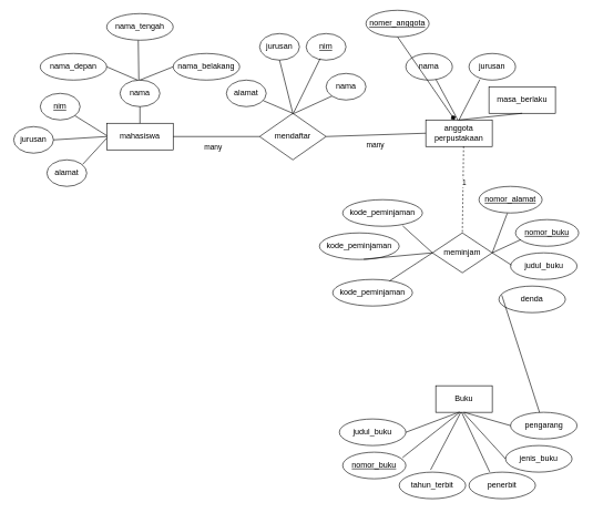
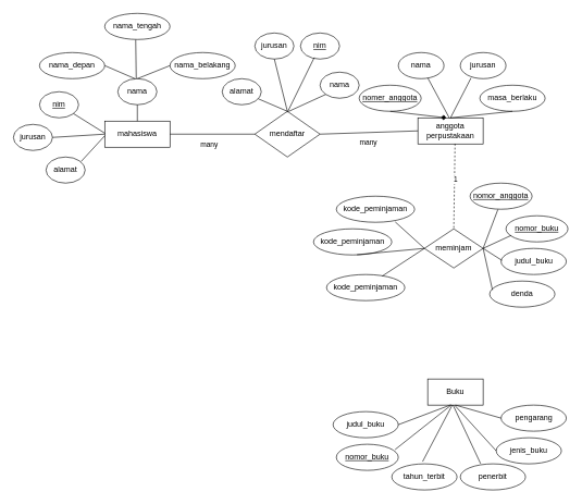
  <mxCell id="0" />
  <mxCell id="1" parent="0" />
  <mxCell id="2" value="mahasiswa" style="whiteSpace=wrap;html=1;align=center;" parent="1" vertex="1"><mxGeometry x="160" y="185" width="100" height="40" as="geometry" /></mxCell>
  <mxCell id="3" value="nama" style="ellipse;whiteSpace=wrap;html=1;align=center;" parent="1" vertex="1"><mxGeometry x="180" y="120" width="60" height="40" as="geometry" /></mxCell>
  <mxCell id="4" value="nim" style="ellipse;whiteSpace=wrap;html=1;align=center;fontStyle=4;" parent="1" vertex="1"><mxGeometry x="60" y="140" width="60" height="40" as="geometry" /></mxCell>
  <mxCell id="5" value="mendaftar" style="shape=rhombus;perimeter=rhombusPerimeter;whiteSpace=wrap;html=1;align=center;" parent="1" vertex="1"><mxGeometry x="390" y="170" width="100" height="70" as="geometry" /></mxCell>
  <mxCell id="6" value="anggota perpustakaan" style="whiteSpace=wrap;html=1;align=center;" parent="1" vertex="1"><mxGeometry x="640" y="180" width="100" height="40" as="geometry" /></mxCell>
  <mxCell id="7" value="" style="endArrow=none;html=1;rounded=0;exitX=1;exitY=0.5;exitDx=0;exitDy=0;" parent="1" source="2" target="5" edge="1"><mxGeometry relative="1" as="geometry"><mxPoint x="360" y="330" as="sourcePoint" /><mxPoint x="520" y="330" as="targetPoint" /></mxGeometry></mxCell>
  <mxCell id="8" value="many" style="edgeLabel;html=1;align=center;verticalAlign=middle;resizable=0;points=[];" parent="7" vertex="1" connectable="0"><mxGeometry x="-0.1" y="-1" relative="1" as="geometry"><mxPoint y="14" as="offset" /></mxGeometry></mxCell>
  <mxCell id="9" value="" style="endArrow=none;html=1;rounded=0;exitX=1;exitY=0.5;exitDx=0;exitDy=0;entryX=0;entryY=0.5;entryDx=0;entryDy=0;entryPerimeter=0;" parent="1" source="5" target="6" edge="1"><mxGeometry relative="1" as="geometry"><mxPoint x="490" y="240" as="sourcePoint" /><mxPoint x="650" y="240" as="targetPoint" /></mxGeometry></mxCell>
  <mxCell id="10" value="many" style="edgeLabel;html=1;align=center;verticalAlign=middle;resizable=0;points=[];" parent="9" vertex="1" connectable="0"><mxGeometry x="-0.083" y="-1" relative="1" as="geometry"><mxPoint x="5" y="14" as="offset" /></mxGeometry></mxCell>
  <mxCell id="11" value="meminjam" style="shape=rhombus;perimeter=rhombusPerimeter;whiteSpace=wrap;html=1;align=center;" parent="1" vertex="1"><mxGeometry x="650" y="350" width="90" height="60" as="geometry" /></mxCell>
  <mxCell id="12" value="" style="endArrow=none;html=1;rounded=0;exitX=0.569;exitY=0.99;exitDx=0;exitDy=0;exitPerimeter=0;entryX=0.5;entryY=0;entryDx=0;entryDy=0;dashed=1;" parent="1" source="6" edge="1" target="11"><mxGeometry relative="1" as="geometry"><mxPoint x="510" y="340" as="sourcePoint" /><mxPoint x="640" y="370" as="targetPoint" /></mxGeometry></mxCell>
  <mxCell id="13" value="1" style="edgeLabel;html=1;align=center;verticalAlign=middle;resizable=0;points=[];" vertex="1" connectable="0" parent="12"><mxGeometry x="-0.15" y="1" relative="1" as="geometry"><mxPoint as="offset" /></mxGeometry></mxCell>
  <mxCell id="14" value="Buku" style="whiteSpace=wrap;html=1;align=center;" parent="1" vertex="1"><mxGeometry x="655" y="580" width="85" height="40" as="geometry" /></mxCell>
  <mxCell id="15" value="nama_depan" style="ellipse;whiteSpace=wrap;html=1;align=center;" parent="1" vertex="1"><mxGeometry x="60" y="80" width="100" height="40" as="geometry" /></mxCell>
  <mxCell id="16" value="nama_tengah" style="ellipse;whiteSpace=wrap;html=1;align=center;" parent="1" vertex="1"><mxGeometry x="160" y="20" width="100" height="40" as="geometry" /></mxCell>
  <mxCell id="17" value="nama_belakang" style="ellipse;whiteSpace=wrap;html=1;align=center;" parent="1" vertex="1"><mxGeometry x="260" y="80" width="100" height="40" as="geometry" /></mxCell>
  <mxCell id="18" value="" style="endArrow=none;html=1;rounded=0;exitX=0.5;exitY=0;exitDx=0;exitDy=0;entryX=0.5;entryY=1;entryDx=0;entryDy=0;" parent="1" source="2" target="3" edge="1"><mxGeometry relative="1" as="geometry"><mxPoint x="240" y="130" as="sourcePoint" /><mxPoint x="400" y="130" as="targetPoint" /></mxGeometry></mxCell>
  <mxCell id="19" value="" style="endArrow=none;html=1;rounded=0;exitX=0.472;exitY=-0.003;exitDx=0;exitDy=0;exitPerimeter=0;entryX=0.475;entryY=1.011;entryDx=0;entryDy=0;entryPerimeter=0;" parent="1" source="3" target="16" edge="1"><mxGeometry relative="1" as="geometry"><mxPoint x="120" y="180" as="sourcePoint" /><mxPoint x="220" y="100" as="targetPoint" /></mxGeometry></mxCell>
  <mxCell id="20" value="" style="endArrow=none;html=1;rounded=0;exitX=0.5;exitY=0;exitDx=0;exitDy=0;exitPerimeter=0;entryX=0;entryY=0.5;entryDx=0;entryDy=0;" parent="1" source="3" target="17" edge="1"><mxGeometry relative="1" as="geometry"><mxPoint x="120" y="90" as="sourcePoint" /><mxPoint x="280" y="90" as="targetPoint" /></mxGeometry></mxCell>
  <mxCell id="21" value="" style="endArrow=none;html=1;rounded=0;exitX=0.439;exitY=0;exitDx=0;exitDy=0;exitPerimeter=0;entryX=1;entryY=0.5;entryDx=0;entryDy=0;entryPerimeter=0;" parent="1" source="3" target="15" edge="1"><mxGeometry relative="1" as="geometry"><mxPoint x="100" y="110" as="sourcePoint" /><mxPoint x="260" y="110" as="targetPoint" /></mxGeometry></mxCell>
  <mxCell id="22" value="jurusan" style="ellipse;whiteSpace=wrap;html=1;align=center;" parent="1" vertex="1"><mxGeometry y="190" width="60" height="40" as="geometry" x="20" /></mxCell>
  <mxCell id="23" value="alamat" style="ellipse;whiteSpace=wrap;html=1;align=center;" parent="1" vertex="1"><mxGeometry x="70" y="240" width="60" height="40" as="geometry" /></mxCell>
  <mxCell id="24" value="" style="endArrow=none;html=1;rounded=0;exitX=0;exitY=0.5;exitDx=0;exitDy=0;" parent="1" source="2" edge="1"><mxGeometry relative="1" as="geometry"><mxPoint x="150" y="170" as="sourcePoint" /><mxPoint x="80" y="210" as="targetPoint" /></mxGeometry></mxCell>
  <mxCell id="25" value="" style="endArrow=none;html=1;rounded=0;exitX=0.003;exitY=0.467;exitDx=0;exitDy=0;exitPerimeter=0;" parent="1" source="2" target="4" edge="1"><mxGeometry relative="1" as="geometry"><mxPoint x="160" y="200" as="sourcePoint" /><mxPoint x="240" y="200" as="targetPoint" /></mxGeometry></mxCell>
  <mxCell id="26" value="" style="endArrow=none;html=1;rounded=0;entryX=0.001;entryY=0.561;entryDx=0;entryDy=0;entryPerimeter=0;exitX=0.897;exitY=0.172;exitDx=0;exitDy=0;exitPerimeter=0;" parent="1" source="23" target="2" edge="1"><mxGeometry relative="1" as="geometry"><mxPoint x="80" y="260" as="sourcePoint" /><mxPoint x="240" y="260" as="targetPoint" /></mxGeometry></mxCell>
  <mxCell id="27" value="nim" style="ellipse;whiteSpace=wrap;html=1;align=center;fontStyle=4;" parent="1" vertex="1"><mxGeometry x="460" y="50" width="60" height="40" as="geometry" /></mxCell>
  <mxCell id="28" value="jurusan" style="ellipse;whiteSpace=wrap;html=1;align=center;" parent="1" vertex="1"><mxGeometry x="390" y="50" width="60" height="40" as="geometry" /></mxCell>
  <mxCell id="29" value="nama" style="ellipse;whiteSpace=wrap;html=1;align=center;" parent="1" vertex="1"><mxGeometry x="490" y="110" width="60" height="40" as="geometry" /></mxCell>
  <mxCell id="30" value="alamat" style="ellipse;whiteSpace=wrap;html=1;align=center;" parent="1" vertex="1"><mxGeometry x="340" y="120" width="60" height="40" as="geometry" /></mxCell>
  <mxCell id="31" value="" style="endArrow=none;html=1;rounded=0;entryX=0.5;entryY=0;entryDx=0;entryDy=0;" parent="1" source="30" target="5" edge="1"><mxGeometry relative="1" as="geometry"><mxPoint x="400" y="60" as="sourcePoint" /><mxPoint x="500" y="170" as="targetPoint" /></mxGeometry></mxCell>
  <mxCell id="32" value="" style="endArrow=none;html=1;rounded=0;exitX=0.5;exitY=1;exitDx=0;exitDy=0;entryX=0.5;entryY=0;entryDx=0;entryDy=0;" parent="1" source="28" target="5" edge="1"><mxGeometry relative="1" as="geometry"><mxPoint x="440" y="140" as="sourcePoint" /><mxPoint x="600" y="140" as="targetPoint" /></mxGeometry></mxCell>
  <mxCell id="33" value="" style="endArrow=none;html=1;rounded=0;exitX=0.499;exitY=0.025;exitDx=0;exitDy=0;exitPerimeter=0;entryX=0.354;entryY=0.938;entryDx=0;entryDy=0;entryPerimeter=0;" parent="1" source="5" target="27" edge="1"><mxGeometry relative="1" as="geometry"><mxPoint x="440" y="130" as="sourcePoint" /><mxPoint x="540" y="90" as="targetPoint" /></mxGeometry></mxCell>
  <mxCell id="34" value="" style="endArrow=none;html=1;rounded=0;exitX=0.518;exitY=0.003;exitDx=0;exitDy=0;exitPerimeter=0;entryX=0;entryY=1;entryDx=0;entryDy=0;" parent="1" source="5" target="29" edge="1"><mxGeometry relative="1" as="geometry"><mxPoint x="440" y="130" as="sourcePoint" /><mxPoint x="600" y="130" as="targetPoint" /></mxGeometry></mxCell>
  <mxCell id="35" value="nama" style="ellipse;whiteSpace=wrap;html=1;align=center;" parent="1" vertex="1"><mxGeometry x="610" y="80" width="70" height="40" as="geometry" /></mxCell>
  <mxCell id="36" value="jurusan" style="ellipse;whiteSpace=wrap;html=1;align=center;" parent="1" vertex="1"><mxGeometry x="705" y="80" width="70" height="40" as="geometry" /></mxCell>
- <mxCell id="37" value="nomer_anggota" style="ellipse;whiteSpace=wrap;html=1;align=center;fontStyle=4;" parent="1" vertex="1"><mxGeometry x="550" y="15" width="95" height="40" as="geometry" /></mxCell>
- <mxCell id="38" value="masa_berlaku" style="whiteSpace=wrap;html=1;align=center;rounded=0;" parent="1" vertex="1"><mxGeometry x="735" y="130" width="100" height="40" as="geometry" /></mxCell>
+ <mxCell id="37" value="nomer_anggota" style="ellipse;whiteSpace=wrap;html=1;align=center;fontStyle=4;" parent="1" vertex="1"><mxGeometry x="550" y="130" width="95" height="40" as="geometry" /></mxCell>
+ <mxCell id="38" value="masa_berlaku" style="ellipse;whiteSpace=wrap;html=1;align=center;" parent="1" vertex="1"><mxGeometry x="735" y="130" width="100" height="40" as="geometry" /></mxCell>
  <mxCell id="39" value="" style="endArrow=none;html=1;rounded=0;entryX=0.235;entryY=0.974;entryDx=0;entryDy=0;entryPerimeter=0;exitX=0.5;exitY=0;exitDx=0;exitDy=0;" parent="1" source="6" target="36" edge="1"><mxGeometry relative="1" as="geometry"><mxPoint x="740" y="180" as="sourcePoint" /><mxPoint x="850" y="150" as="targetPoint" /></mxGeometry></mxCell>
  <mxCell id="40" value="" style="endArrow=none;html=1;rounded=0;entryX=0.485;entryY=0.02;entryDx=0;entryDy=0;entryPerimeter=0;" parent="1" source="35" target="6" edge="1"><mxGeometry relative="1" as="geometry"><mxPoint x="670" y="170" as="sourcePoint" /><mxPoint x="830" y="170" as="targetPoint" /></mxGeometry></mxCell>
  <mxCell id="41" value="" style="endArrow=none;html=1;rounded=0;entryX=0.5;entryY=1;entryDx=0;entryDy=0;exitX=0.5;exitY=0;exitDx=0;exitDy=0;" parent="1" source="6" target="38" edge="1"><mxGeometry relative="1" as="geometry"><mxPoint x="730" y="190" as="sourcePoint" /><mxPoint x="880" y="170" as="targetPoint" /></mxGeometry></mxCell>
  <mxCell id="42" value="" style="endArrow=diamond;html=1;rounded=0;entryX=0.436;entryY=0;entryDx=0;entryDy=0;entryPerimeter=0;exitX=0.5;exitY=1;exitDx=0;exitDy=0;" parent="1" source="37" target="6" edge="1"><mxGeometry relative="1" as="geometry"><mxPoint x="570" y="140" as="sourcePoint" /><mxPoint x="730" y="140" as="targetPoint" /></mxGeometry></mxCell>
- <mxCell id="43" value="nomor_alamat" style="ellipse;whiteSpace=wrap;html=1;align=center;fontStyle=4;" vertex="1" parent="1"><mxGeometry x="720" y="280" width="95" height="40" as="geometry" /></mxCell>
+ <mxCell id="43" value="nomor_anggota" style="ellipse;whiteSpace=wrap;html=1;align=center;fontStyle=4;" vertex="1" parent="1"><mxGeometry x="720" y="280" width="95" height="40" as="geometry" /></mxCell>
  <mxCell id="44" value="nomor_buku" style="ellipse;whiteSpace=wrap;html=1;align=center;fontStyle=4;" vertex="1" parent="1"><mxGeometry x="775" y="330" width="95" height="40" as="geometry" /></mxCell>
  <mxCell id="45" value="judul_buku" style="ellipse;whiteSpace=wrap;html=1;align=center;" vertex="1" parent="1"><mxGeometry x="767.5" y="380" width="100" height="40" as="geometry" /></mxCell>
  <mxCell id="46" value="denda" style="ellipse;whiteSpace=wrap;html=1;align=center;" vertex="1" parent="1"><mxGeometry x="750" y="430" width="100" height="40" as="geometry" /></mxCell>
  <mxCell id="47" value="" style="endArrow=none;html=1;rounded=0;exitX=1;exitY=0.5;exitDx=0;exitDy=0;entryX=0.449;entryY=1.009;entryDx=0;entryDy=0;entryPerimeter=0;" edge="1" parent="1" source="11" target="43"><mxGeometry relative="1" as="geometry"><mxPoint x="670" y="410" as="sourcePoint" /><mxPoint x="770" y="340" as="targetPoint" /></mxGeometry></mxCell>
  <mxCell id="48" value="" style="endArrow=none;html=1;rounded=0;entryX=0.087;entryY=0.749;entryDx=0;entryDy=0;exitX=1;exitY=0.5;exitDx=0;exitDy=0;entryPerimeter=0;" edge="1" parent="1" source="11" target="44"><mxGeometry relative="1" as="geometry"><mxPoint x="710" y="360" as="sourcePoint" /><mxPoint x="870" y="360" as="targetPoint" /></mxGeometry></mxCell>
  <mxCell id="49" value="" style="endArrow=none;html=1;rounded=0;entryX=0.012;entryY=0.457;entryDx=0;entryDy=0;entryPerimeter=0;exitX=1;exitY=0.5;exitDx=0;exitDy=0;" edge="1" parent="1" source="11" target="45"><mxGeometry relative="1" as="geometry"><mxPoint x="700" y="410" as="sourcePoint" /><mxPoint x="860" y="410" as="targetPoint" /></mxGeometry></mxCell>
- <mxCell id="50" value="" style="endArrow=none;html=1;rounded=0;exitX=0.043;exitY=0.342;exitDx=0;exitDy=0;exitPerimeter=0;" edge="1" parent="1" source="46" target="62"><mxGeometry relative="1" as="geometry"><mxPoint x="710" y="420" as="sourcePoint" /><mxPoint x="740" y="400" as="targetPoint" /></mxGeometry></mxCell>
+ <mxCell id="50" value="" style="endArrow=none;html=1;rounded=0;exitX=0.043;exitY=0.342;exitDx=0;exitDy=0;exitPerimeter=0;entryX=1;entryY=0.5;entryDx=0;entryDy=0;" edge="1" parent="1" source="46" target="11"><mxGeometry relative="1" as="geometry"><mxPoint x="710" y="420" as="sourcePoint" /><mxPoint x="740" y="400" as="targetPoint" /></mxGeometry></mxCell>
  <mxCell id="51" value="kode_peminjaman" style="ellipse;whiteSpace=wrap;html=1;align=center;" vertex="1" parent="1"><mxGeometry x="515" y="300" width="120" height="40" as="geometry" /></mxCell>
  <mxCell id="52" value="kode_peminjaman" style="ellipse;whiteSpace=wrap;html=1;align=center;" vertex="1" parent="1"><mxGeometry x="500" y="420" width="120" height="40" as="geometry" /></mxCell>
  <mxCell id="53" value="kode_peminjaman" style="ellipse;whiteSpace=wrap;html=1;align=center;" vertex="1" parent="1"><mxGeometry x="480" y="350" width="120" height="40" as="geometry" /></mxCell>
  <mxCell id="54" value="" style="endArrow=none;html=1;rounded=0;entryX=0;entryY=0.5;entryDx=0;entryDy=0;exitX=0.752;exitY=0.986;exitDx=0;exitDy=0;exitPerimeter=0;" edge="1" parent="1" source="51" target="11"><mxGeometry relative="1" as="geometry"><mxPoint x="540" y="400" as="sourcePoint" /><mxPoint x="700" y="400" as="targetPoint" /></mxGeometry></mxCell>
  <mxCell id="55" value="" style="endArrow=none;html=1;rounded=0;entryX=0;entryY=0.5;entryDx=0;entryDy=0;exitX=0.556;exitY=0.99;exitDx=0;exitDy=0;exitPerimeter=0;" edge="1" parent="1" source="53" target="11"><mxGeometry relative="1" as="geometry"><mxPoint x="540" y="400" as="sourcePoint" /><mxPoint x="700" y="400" as="targetPoint" /></mxGeometry></mxCell>
  <mxCell id="56" value="" style="endArrow=none;html=1;rounded=0;entryX=0;entryY=0.5;entryDx=0;entryDy=0;exitX=0.711;exitY=0.06;exitDx=0;exitDy=0;exitPerimeter=0;" edge="1" parent="1" source="52" target="11"><mxGeometry relative="1" as="geometry"><mxPoint x="510" y="400" as="sourcePoint" /><mxPoint x="670" y="400" as="targetPoint" /></mxGeometry></mxCell>
  <mxCell id="57" value="nomor_buku" style="ellipse;whiteSpace=wrap;html=1;align=center;fontStyle=4;" vertex="1" parent="1"><mxGeometry x="515" y="680" width="95" height="40" as="geometry" /></mxCell>
  <mxCell id="58" value="judul_buku" style="ellipse;whiteSpace=wrap;html=1;align=center;" vertex="1" parent="1"><mxGeometry x="510" y="630" width="100" height="40" as="geometry" /></mxCell>
  <mxCell id="59" value="tahun_terbit" style="ellipse;whiteSpace=wrap;html=1;align=center;" vertex="1" parent="1"><mxGeometry x="600" y="710" width="100" height="40" as="geometry" /></mxCell>
  <mxCell id="60" value="penerbit" style="ellipse;whiteSpace=wrap;html=1;align=center;" vertex="1" parent="1"><mxGeometry x="705" y="710" width="100" height="40" as="geometry" /></mxCell>
  <mxCell id="61" value="jenis_buku" style="ellipse;whiteSpace=wrap;html=1;align=center;" vertex="1" parent="1"><mxGeometry x="760" y="670" width="100" height="40" as="geometry" /></mxCell>
  <mxCell id="62" value="pengarang" style="ellipse;whiteSpace=wrap;html=1;align=center;" vertex="1" parent="1"><mxGeometry x="767.5" y="620" width="100" height="40" as="geometry" /></mxCell>
  <mxCell id="63" value="" style="endArrow=none;html=1;rounded=0;exitX=1;exitY=0.5;exitDx=0;exitDy=0;entryX=0.419;entryY=0.99;entryDx=0;entryDy=0;entryPerimeter=0;" edge="1" parent="1" source="58" target="14"><mxGeometry relative="1" as="geometry"><mxPoint x="640" y="520" as="sourcePoint" /><mxPoint x="690" y="630" as="targetPoint" /></mxGeometry></mxCell>
  <mxCell id="64" value="" style="endArrow=none;html=1;rounded=0;entryX=0;entryY=0.5;entryDx=0;entryDy=0;exitX=0.5;exitY=1;exitDx=0;exitDy=0;" edge="1" parent="1" source="14" target="62"><mxGeometry relative="1" as="geometry"><mxPoint x="620" y="610" as="sourcePoint" /><mxPoint x="780" y="610" as="targetPoint" /></mxGeometry></mxCell>
  <mxCell id="65" value="" style="endArrow=none;html=1;rounded=0;entryX=0;entryY=0.5;entryDx=0;entryDy=0;exitX=0.482;exitY=0.997;exitDx=0;exitDy=0;exitPerimeter=0;" edge="1" parent="1" source="14" target="61"><mxGeometry relative="1" as="geometry"><mxPoint x="640" y="680" as="sourcePoint" /><mxPoint x="800" y="680" as="targetPoint" /></mxGeometry></mxCell>
  <mxCell id="66" value="" style="endArrow=none;html=1;rounded=0;entryX=0.311;entryY=-0.01;entryDx=0;entryDy=0;entryPerimeter=0;exitX=0.456;exitY=0.993;exitDx=0;exitDy=0;exitPerimeter=0;" edge="1" parent="1" source="14" target="60"><mxGeometry relative="1" as="geometry"><mxPoint x="690" y="630" as="sourcePoint" /><mxPoint x="820" y="690" as="targetPoint" /><Array as="points" /></mxGeometry></mxCell>
  <mxCell id="67" value="" style="endArrow=none;html=1;rounded=0;exitX=0.472;exitY=-0.085;exitDx=0;exitDy=0;exitPerimeter=0;entryX=0.444;entryY=0.996;entryDx=0;entryDy=0;entryPerimeter=0;" edge="1" parent="1" source="59" target="14"><mxGeometry relative="1" as="geometry"><mxPoint x="580" y="660" as="sourcePoint" /><mxPoint x="690" y="630" as="targetPoint" /></mxGeometry></mxCell>
  <mxCell id="68" value="" style="endArrow=none;html=1;rounded=0;exitX=0.948;exitY=0.202;exitDx=0;exitDy=0;exitPerimeter=0;entryX=0.425;entryY=0.999;entryDx=0;entryDy=0;entryPerimeter=0;" edge="1" parent="1" source="57" target="14"><mxGeometry relative="1" as="geometry"><mxPoint x="620" y="630" as="sourcePoint" /><mxPoint x="690" y="620" as="targetPoint" /></mxGeometry></mxCell>
